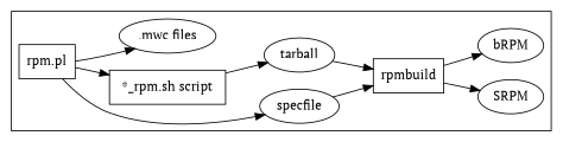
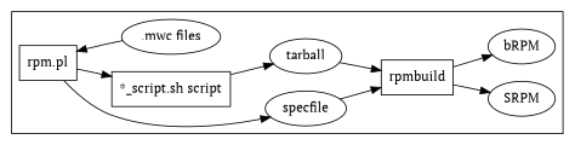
  digraph {
    fontname="PT Serif"
    rankdir=LR
    node [fontname="PT Serif"]
    edge [fontname="PT Serif"]
    rpmbuild [shape=box]
    SRPM
    bRPM
    specfile
    tarball
    n6 [label="rpm.pl" shape=box]
-   n7 [label="*_rpm.sh script" shape=box]
+   n7 [label="*_script.sh script" shape=box]
    n8 [label=".mwc files"]
    subgraph cluster_1 {
      rpmbuild
      SRPM
      bRPM
      specfile
      tarball
      n6
      n7
      n8
    }
    rpmbuild -> SRPM
    rpmbuild -> bRPM
    specfile -> rpmbuild
    tarball -> rpmbuild
    n6 -> specfile
    n6 -> n7
    n7 -> tarball
-   n6 -> n8
+   n8 -> n6
  }
